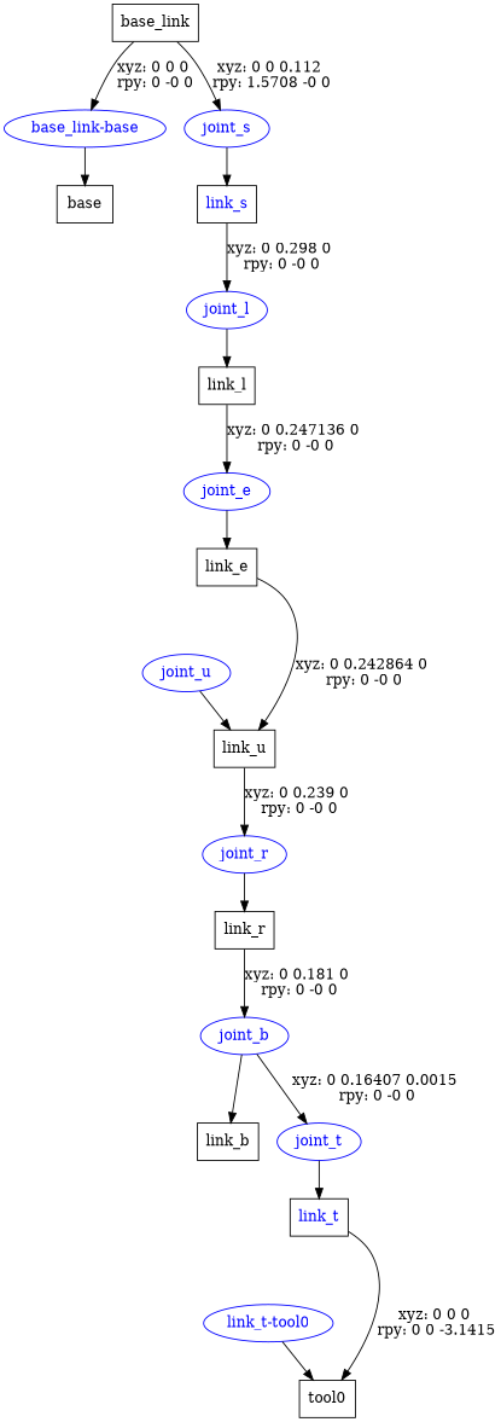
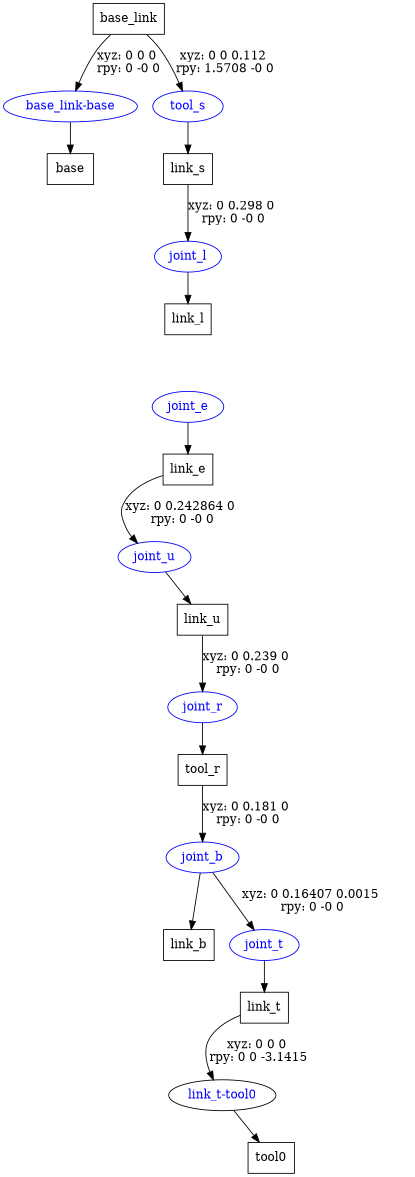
  digraph {
    node [shape=box]
    n1 [label=base_link]
    "base_link-base" [color=blue fontcolor=blue shape=ellipse]
-   joint_s [color=blue fontcolor=blue shape=ellipse]
+   joint_s [color=blue fontcolor=blue shape=ellipse label=tool_s]
    n4 [label=base]
-   n5 [label=link_s fontcolor=blue]
+   n5 [label=link_s]
    joint_l [color=blue fontcolor=blue shape=ellipse]
    n7 [label=link_l]
    joint_e [color=blue fontcolor=blue shape=ellipse]
    n9 [label=link_e]
    joint_u [color=blue fontcolor=blue shape=ellipse]
    n11 [label=link_u]
    joint_r [color=blue fontcolor=blue shape=ellipse]
-   n13 [label=link_r]
+   n13 [label=tool_r]
    joint_b [color=blue fontcolor=blue shape=ellipse]
    n15 [label=link_b]
    joint_t [color=blue fontcolor=blue shape=ellipse]
-   n17 [label=link_t fontcolor=blue]
-   "link_t-tool0" [color=blue fontcolor=blue shape=ellipse]
+   n17 [label=link_t]
+   "link_t-tool0" [color=black fontcolor=blue shape=ellipse]
    n19 [label=tool0]
    n1 -> "base_link-base" [label="xyz: 0 0 0 \nrpy: 0 -0 0"]
    n1 -> joint_s [label="xyz: 0 0 0.112 \nrpy: 1.5708 -0 0"]
    "base_link-base" -> n4
    joint_s -> n5
    n5 -> joint_l [label="xyz: 0 0.298 0 \nrpy: 0 -0 0"]
    joint_l -> n7
-   n7 -> joint_e [label="xyz: 0 0.247136 0 \nrpy: 0 -0 0"]
    joint_e -> n9
-   n9 -> n11 [label="xyz: 0 0.242864 0 \nrpy: 0 -0 0"]
+   n9 -> joint_u [label="xyz: 0 0.242864 0 \nrpy: 0 -0 0"]
    joint_u -> n11
    n11 -> joint_r [label="xyz: 0 0.239 0 \nrpy: 0 -0 0"]
    joint_r -> n13
    n13 -> joint_b [label="xyz: 0 0.181 0 \nrpy: 0 -0 0"]
    joint_b -> n15
    joint_b -> joint_t [label="xyz: 0 0.16407 0.0015 \nrpy: 0 -0 0"]
    joint_t -> n17
-   n17 -> n19 [label="xyz: 0 0 0 \nrpy: 0 0 -3.1415"]
+   n17 -> "link_t-tool0" [label="xyz: 0 0 0 \nrpy: 0 0 -3.1415"]
    "link_t-tool0" -> n19
  }
